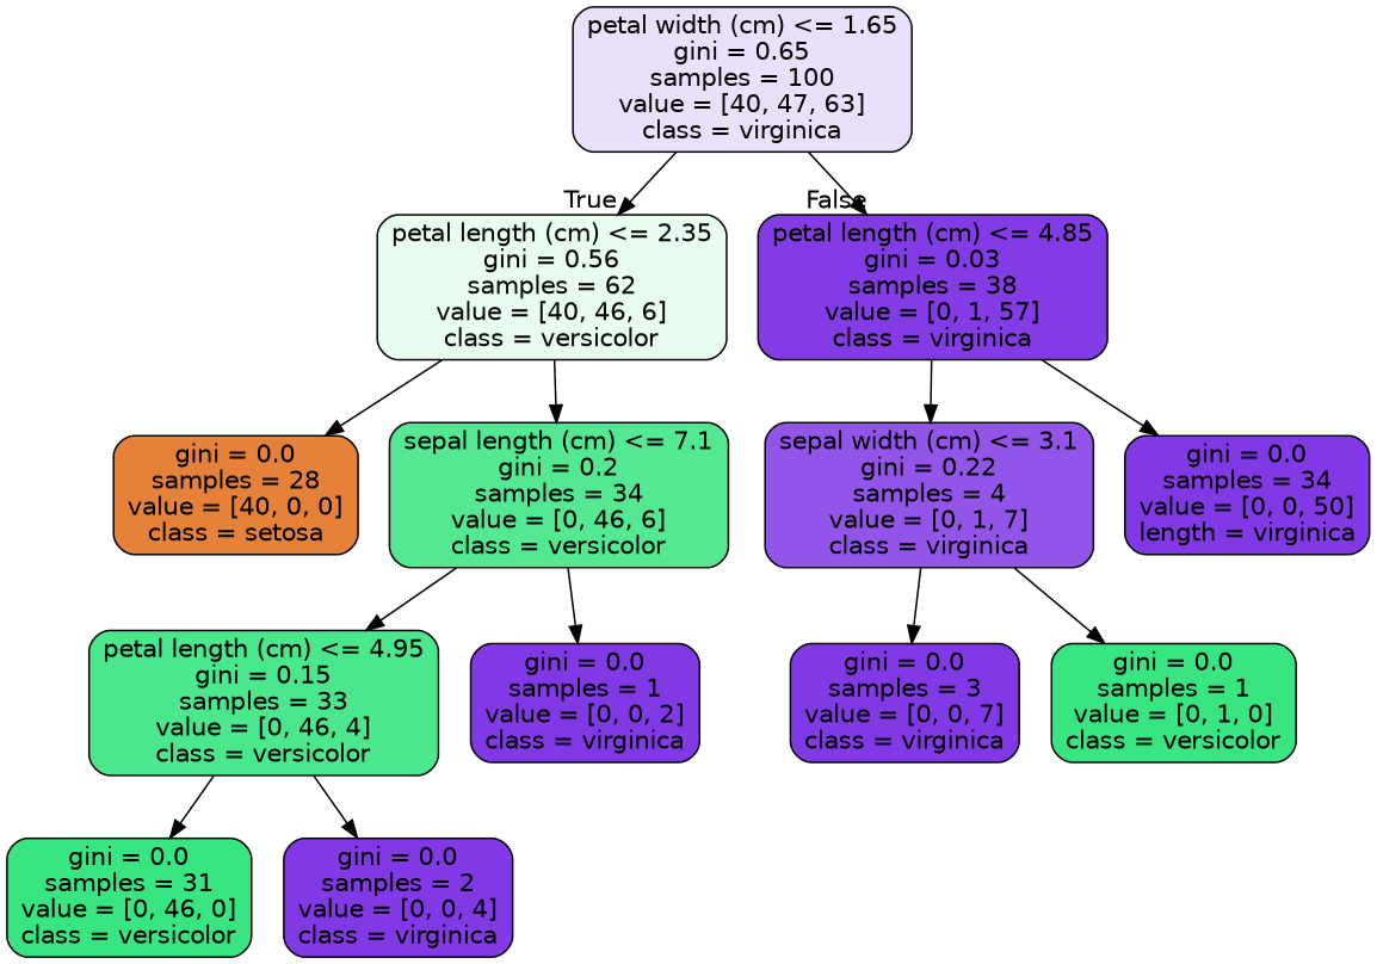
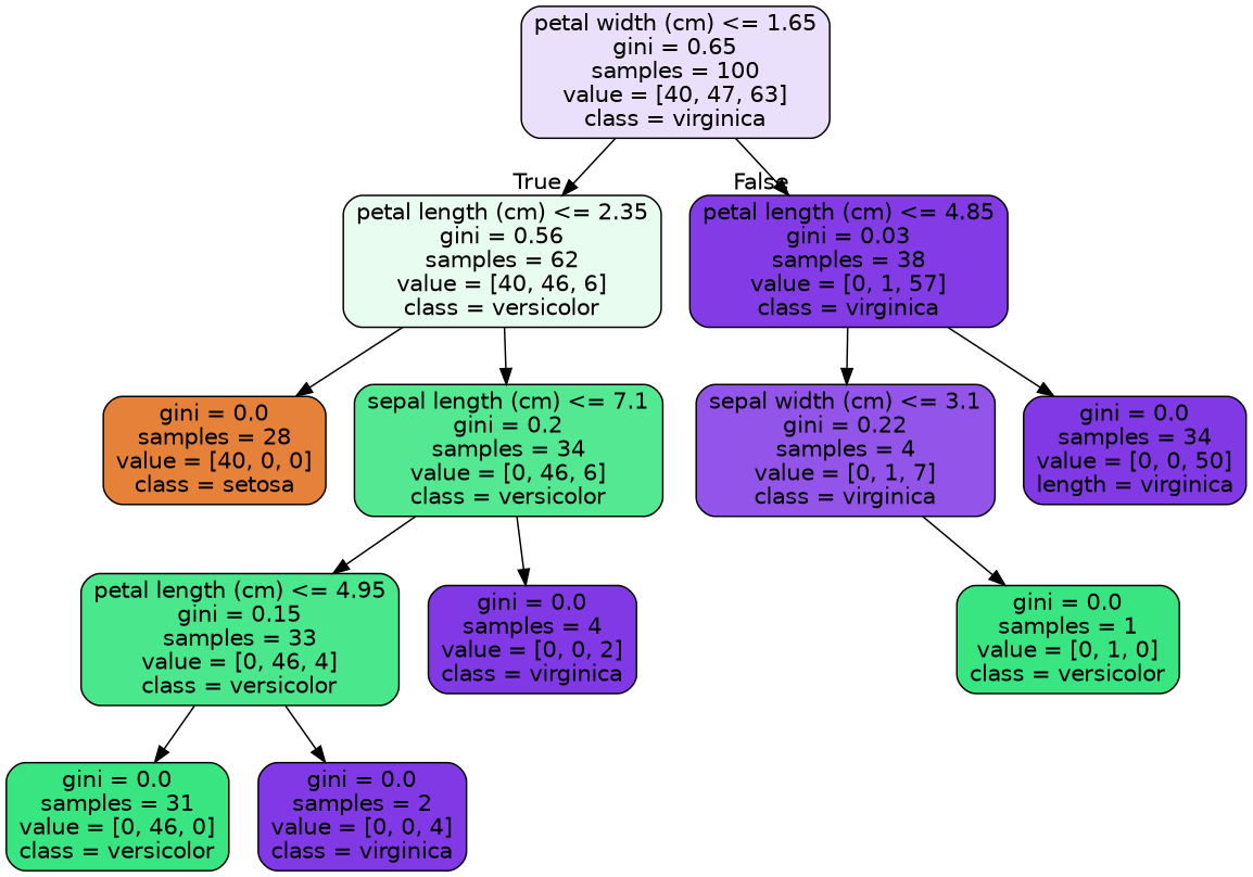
  digraph {
    node [color=black fillcolor="#8139e5" fontname=helvetica shape=box style="filled, rounded"]
    edge [fontname=helvetica]
    n1 [fillcolor="#ebe0fb" label="petal width (cm) <= 1.65\ngini = 0.65\nsamples = 100\nvalue = [40, 47, 63]\nclass = virginica"]
    n2 [fillcolor="#e8fcf0" label="petal length (cm) <= 2.35\ngini = 0.56\nsamples = 62\nvalue = [40, 46, 6]\nclass = versicolor"]
    n3 [fillcolor="#833ce5" label="petal length (cm) <= 4.85\ngini = 0.03\nsamples = 38\nvalue = [0, 1, 57]\nclass = virginica"]
    n4 [fillcolor="#e58139" label="gini = 0.0\nsamples = 28\nvalue = [40, 0, 0]\nclass = setosa"]
    n5 [fillcolor="#53e891" label="sepal length (cm) <= 7.1\ngini = 0.2\nsamples = 34\nvalue = [0, 46, 6]\nclass = versicolor"]
    n6 [fillcolor="#9355e9" label="sepal width (cm) <= 3.1\ngini = 0.22\nsamples = 4\nvalue = [0, 1, 7]\nclass = virginica"]
    n7 [label="gini = 0.0\nsamples = 34\nvalue = [0, 0, 50]\nlength = virginica"]
    n8 [fillcolor="#4ae78c" label="petal length (cm) <= 4.95\ngini = 0.15\nsamples = 33\nvalue = [0, 46, 4]\nclass = versicolor"]
-   n9 [label="gini = 0.0\nsamples = 1\nvalue = [0, 0, 2]\nclass = virginica"]
+   n9 [label="gini = 0.0\nsamples = 4\nvalue = [0, 0, 2]\nclass = virginica"]
    n10 [fillcolor="#39e581" label="gini = 0.0\nsamples = 31\nvalue = [0, 46, 0]\nclass = versicolor"]
    n11 [label="gini = 0.0\nsamples = 2\nvalue = [0, 0, 4]\nclass = virginica"]
-   n12 [label="gini = 0.0\nsamples = 3\nvalue = [0, 0, 7]\nclass = virginica"]
    n13 [fillcolor="#39e581" label="gini = 0.0\nsamples = 1\nvalue = [0, 1, 0]\nclass = versicolor"]
    n1 -> n2 [headlabel=True labelangle=45 labeldistance=2.5]
    n1 -> n3 [headlabel=False labelangle=-45 labeldistance=2.5]
    n2 -> n4
    n2 -> n5
    n3 -> n6
    n3 -> n7
    n5 -> n8
    n5 -> n9
-   n6 -> n12
    n6 -> n13
    n8 -> n10
    n8 -> n11
  }
